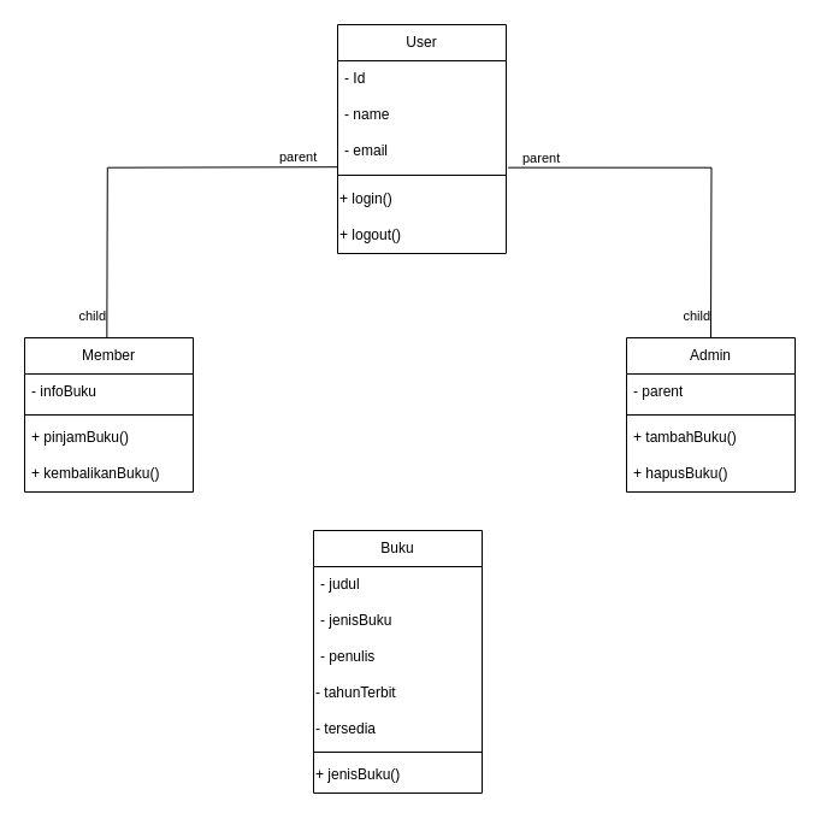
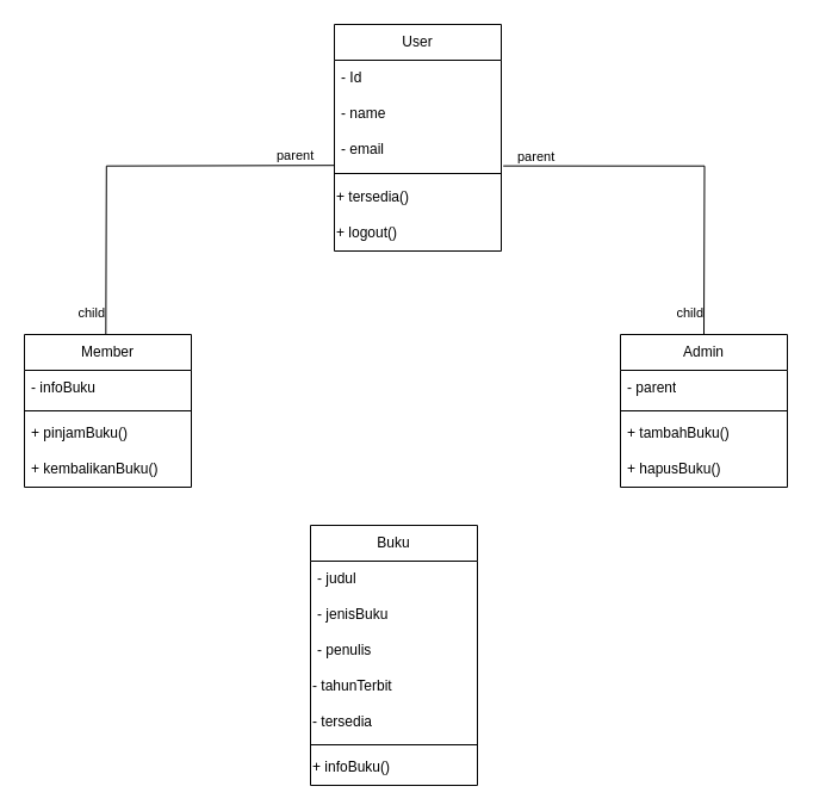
  <mxCell id="0" />
  <mxCell id="1" parent="0" />
  <mxCell id="2" value="Member" style="swimlane;fontStyle=0;childLayout=stackLayout;horizontal=1;startSize=30;horizontalStack=0;resizeParent=1;resizeParentMax=0;resizeLast=0;collapsible=1;marginBottom=0;whiteSpace=wrap;html=1;" vertex="1" parent="1"><mxGeometry y="280" width="140" height="128" as="geometry" x="20" /></mxCell>
  <mxCell id="3" value="- infoBuku" style="text;strokeColor=none;fillColor=none;align=left;verticalAlign=middle;spacingLeft=4;spacingRight=4;overflow=hidden;points=[[0,0.5],[1,0.5]];portConstraint=eastwest;rotatable=0;whiteSpace=wrap;html=1;" vertex="1" parent="2"><mxGeometry y="30" width="140" height="30" as="geometry" /></mxCell>
  <mxCell id="4" value="" style="line;strokeWidth=1;fillColor=none;align=left;verticalAlign=middle;spacingTop=-1;spacingLeft=3;spacingRight=3;rotatable=0;labelPosition=right;points=[];portConstraint=eastwest;strokeColor=inherit;" vertex="1" parent="2"><mxGeometry y="60" width="140" height="8" as="geometry" /></mxCell>
  <mxCell id="5" value="+ pinjamBuku()" style="text;strokeColor=none;fillColor=none;align=left;verticalAlign=middle;spacingLeft=4;spacingRight=4;overflow=hidden;points=[[0,0.5],[1,0.5]];portConstraint=eastwest;rotatable=0;whiteSpace=wrap;html=1;" vertex="1" parent="2"><mxGeometry y="68" width="140" height="30" as="geometry" /></mxCell>
  <mxCell id="6" value="+ kembalikanBuku()" style="text;strokeColor=none;fillColor=none;align=left;verticalAlign=middle;spacingLeft=4;spacingRight=4;overflow=hidden;points=[[0,0.5],[1,0.5]];portConstraint=eastwest;rotatable=0;whiteSpace=wrap;html=1;" vertex="1" parent="2"><mxGeometry y="98" width="140" height="30" as="geometry" /></mxCell>
  <mxCell id="7" value="Admin" style="swimlane;fontStyle=0;childLayout=stackLayout;horizontal=1;startSize=30;horizontalStack=0;resizeParent=1;resizeParentMax=0;resizeLast=0;collapsible=1;marginBottom=0;whiteSpace=wrap;html=1;" vertex="1" parent="1"><mxGeometry x="520" y="280" width="140" height="128" as="geometry" /></mxCell>
  <mxCell id="8" value="- parent" style="text;strokeColor=none;fillColor=none;align=left;verticalAlign=middle;spacingLeft=4;spacingRight=4;overflow=hidden;points=[[0,0.5],[1,0.5]];portConstraint=eastwest;rotatable=0;whiteSpace=wrap;html=1;" vertex="1" parent="7"><mxGeometry y="30" width="140" height="30" as="geometry" /></mxCell>
  <mxCell id="9" value="" style="line;strokeWidth=1;fillColor=none;align=left;verticalAlign=middle;spacingTop=-1;spacingLeft=3;spacingRight=3;rotatable=0;labelPosition=right;points=[];portConstraint=eastwest;strokeColor=inherit;" vertex="1" parent="7"><mxGeometry y="60" width="140" height="8" as="geometry" /></mxCell>
  <mxCell id="10" value="+ tambahBuku()" style="text;strokeColor=none;fillColor=none;align=left;verticalAlign=middle;spacingLeft=4;spacingRight=4;overflow=hidden;points=[[0,0.5],[1,0.5]];portConstraint=eastwest;rotatable=0;whiteSpace=wrap;html=1;" vertex="1" parent="7"><mxGeometry y="68" width="140" height="30" as="geometry" /></mxCell>
  <mxCell id="11" value="+ hapusBuku()" style="text;strokeColor=none;fillColor=none;align=left;verticalAlign=middle;spacingLeft=4;spacingRight=4;overflow=hidden;points=[[0,0.5],[1,0.5]];portConstraint=eastwest;rotatable=0;whiteSpace=wrap;html=1;" vertex="1" parent="7"><mxGeometry y="98" width="140" height="30" as="geometry" /></mxCell>
  <mxCell id="12" value="User" style="swimlane;fontStyle=0;childLayout=stackLayout;horizontal=1;startSize=30;horizontalStack=0;resizeParent=1;resizeParentMax=0;resizeLast=0;collapsible=1;marginBottom=0;whiteSpace=wrap;html=1;" vertex="1" parent="1"><mxGeometry x="280" width="140" height="190" as="geometry" y="20"><mxRectangle x="260" width="70" height="30" as="alternateBounds" /></mxGeometry></mxCell>
  <mxCell id="13" value="- Id" style="text;strokeColor=none;fillColor=none;align=left;verticalAlign=middle;spacingLeft=4;spacingRight=4;overflow=hidden;points=[[0,0.5],[1,0.5]];portConstraint=eastwest;rotatable=0;whiteSpace=wrap;html=1;" vertex="1" parent="12"><mxGeometry y="30" width="140" height="30" as="geometry" /></mxCell>
  <mxCell id="14" value="- name" style="text;strokeColor=none;fillColor=none;align=left;verticalAlign=middle;spacingLeft=4;spacingRight=4;overflow=hidden;points=[[0,0.5],[1,0.5]];portConstraint=eastwest;rotatable=0;whiteSpace=wrap;html=1;" vertex="1" parent="12"><mxGeometry y="60" width="140" height="30" as="geometry" /></mxCell>
  <mxCell id="15" value="- email" style="text;strokeColor=none;fillColor=none;align=left;verticalAlign=middle;spacingLeft=4;spacingRight=4;overflow=hidden;points=[[0,0.5],[1,0.5]];portConstraint=eastwest;rotatable=0;whiteSpace=wrap;html=1;" vertex="1" parent="12"><mxGeometry y="90" width="140" height="30" as="geometry" /></mxCell>
  <mxCell id="16" value="" style="line;strokeWidth=1;fillColor=none;align=left;verticalAlign=middle;spacingTop=-1;spacingLeft=3;spacingRight=3;rotatable=0;labelPosition=right;points=[];portConstraint=eastwest;strokeColor=inherit;" vertex="1" parent="12"><mxGeometry y="120" width="140" height="10" as="geometry" /></mxCell>
- <mxCell id="17" value="+ login()" style="text;html=1;align=left;verticalAlign=middle;whiteSpace=wrap;rounded=0;" vertex="1" parent="12"><mxGeometry y="130" width="140" height="30" as="geometry" /></mxCell>
+ <mxCell id="17" value="+ tersedia()" style="text;html=1;align=left;verticalAlign=middle;whiteSpace=wrap;rounded=0;" vertex="1" parent="12"><mxGeometry y="130" width="140" height="30" as="geometry" /></mxCell>
  <mxCell id="18" value="+ logout()" style="text;html=1;align=left;verticalAlign=middle;whiteSpace=wrap;rounded=0;" vertex="1" parent="12"><mxGeometry y="160" width="140" height="30" as="geometry" /></mxCell>
  <mxCell id="19" value="Buku" style="swimlane;fontStyle=0;childLayout=stackLayout;horizontal=1;startSize=30;horizontalStack=0;resizeParent=1;resizeParentMax=0;resizeLast=0;collapsible=1;marginBottom=0;whiteSpace=wrap;html=1;" vertex="1" parent="1"><mxGeometry x="260" y="440" width="140" height="218" as="geometry" /></mxCell>
  <mxCell id="20" value="- judul" style="text;strokeColor=none;fillColor=none;align=left;verticalAlign=middle;spacingLeft=4;spacingRight=4;overflow=hidden;points=[[0,0.5],[1,0.5]];portConstraint=eastwest;rotatable=0;whiteSpace=wrap;html=1;" vertex="1" parent="19"><mxGeometry y="30" width="140" height="30" as="geometry" /></mxCell>
  <mxCell id="21" value="- jenisBuku" style="text;strokeColor=none;fillColor=none;align=left;verticalAlign=middle;spacingLeft=4;spacingRight=4;overflow=hidden;points=[[0,0.5],[1,0.5]];portConstraint=eastwest;rotatable=0;whiteSpace=wrap;html=1;" vertex="1" parent="19"><mxGeometry y="60" width="140" height="30" as="geometry" /></mxCell>
  <mxCell id="22" value="- penulis" style="text;strokeColor=none;fillColor=none;align=left;verticalAlign=middle;spacingLeft=4;spacingRight=4;overflow=hidden;points=[[0,0.5],[1,0.5]];portConstraint=eastwest;rotatable=0;whiteSpace=wrap;html=1;" vertex="1" parent="19"><mxGeometry y="90" width="140" height="30" as="geometry" /></mxCell>
  <mxCell id="23" value="- tahunTerbit" style="text;html=1;align=left;verticalAlign=middle;whiteSpace=wrap;rounded=0;" vertex="1" parent="19"><mxGeometry y="120" width="140" height="30" as="geometry" /></mxCell>
  <mxCell id="24" value="- tersedia" style="text;html=1;align=left;verticalAlign=middle;whiteSpace=wrap;rounded=0;" vertex="1" parent="19"><mxGeometry y="150" width="140" height="30" as="geometry" /></mxCell>
  <mxCell id="25" value="" style="line;strokeWidth=1;fillColor=none;align=left;verticalAlign=middle;spacingTop=-1;spacingLeft=3;spacingRight=3;rotatable=0;labelPosition=right;points=[];portConstraint=eastwest;strokeColor=inherit;" vertex="1" parent="19"><mxGeometry y="180" width="140" height="8" as="geometry" /></mxCell>
- <mxCell id="26" value="+ jenisBuku()" style="text;html=1;align=left;verticalAlign=middle;whiteSpace=wrap;rounded=0;" vertex="1" parent="19"><mxGeometry y="188" width="140" height="30" as="geometry" /></mxCell>
+ <mxCell id="26" value="+ infoBuku()" style="text;html=1;align=left;verticalAlign=middle;whiteSpace=wrap;rounded=0;" vertex="1" parent="19"><mxGeometry y="188" width="140" height="30" as="geometry" /></mxCell>
  <mxCell id="27" value="" style="endArrow=none;html=1;edgeStyle=orthogonalEdgeStyle;rounded=0;entryX=0.5;entryY=0;entryDx=0;entryDy=0;exitX=0.012;exitY=0.94;exitDx=0;exitDy=0;exitPerimeter=0;" edge="1" parent="1"><mxGeometry relative="1" as="geometry"><mxPoint x="280" y="138.2" as="sourcePoint" /><mxPoint x="88.32" y="280" as="targetPoint" /></mxGeometry></mxCell>
  <mxCell id="28" value="parent" style="edgeLabel;resizable=0;html=1;align=left;verticalAlign=bottom;" connectable="0" vertex="1" parent="27"><mxGeometry x="-1" relative="1" as="geometry"><mxPoint x="-50" as="offset" /></mxGeometry></mxCell>
  <mxCell id="29" value="child" style="edgeLabel;resizable=0;html=1;align=right;verticalAlign=bottom;" connectable="0" vertex="1" parent="27"><mxGeometry x="1" relative="1" as="geometry"><mxPoint y="-10" as="offset" /></mxGeometry></mxCell>
  <mxCell id="30" value="" style="endArrow=none;html=1;edgeStyle=orthogonalEdgeStyle;rounded=0;entryX=0.5;entryY=0;entryDx=0;entryDy=0;exitX=1.012;exitY=0.955;exitDx=0;exitDy=0;exitPerimeter=0;" edge="1" parent="1" source="15"><mxGeometry relative="1" as="geometry"><mxPoint x="470" y="141" as="sourcePoint" /><mxPoint x="590" y="279.995" as="targetPoint" /></mxGeometry></mxCell>
  <mxCell id="31" value="parent" style="edgeLabel;resizable=0;html=1;align=left;verticalAlign=bottom;" connectable="0" vertex="1" parent="30"><mxGeometry x="-1" relative="1" as="geometry"><mxPoint x="10" as="offset" /></mxGeometry></mxCell>
  <mxCell id="32" value="child" style="edgeLabel;resizable=0;html=1;align=right;verticalAlign=bottom;" connectable="0" vertex="1" parent="30"><mxGeometry x="1" relative="1" as="geometry"><mxPoint y="-10" as="offset" /></mxGeometry></mxCell>
